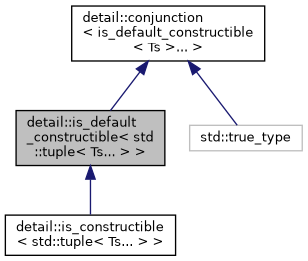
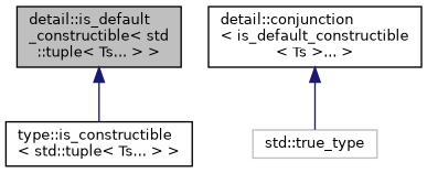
  digraph {
    node [color=black fillcolor=white fontname=Helvetica fontsize=10 shape=record style=filled]
    edge [color=midnightblue dir=back fontname=Helvetica fontsize=10 labelfontname=Helvetica labelfontsize=10 style=solid]
    n1 [fillcolor=grey75 fontcolor=black height=0.2 label="detail::is_default\l_constructible\< std\l::tuple\< Ts... \> \>" width=0.4]
-   n2 [height=0.2 label="detail::is_constructible\l\< std::tuple\< Ts... \> \>" width=0.4]
+   n2 [height=0.2 label="type::is_constructible\l\< std::tuple\< Ts... \> \>" width=0.4]
    n3 [height=0.2 label="detail::conjunction\l\< is_default_constructible\l\< Ts \>... \>" width=0.4]
    n4 [color=grey75 height=0.2 label="std::true_type" width=0.4]
    n1 -> n2
-   n3 -> n1
    n3 -> n4
  }
